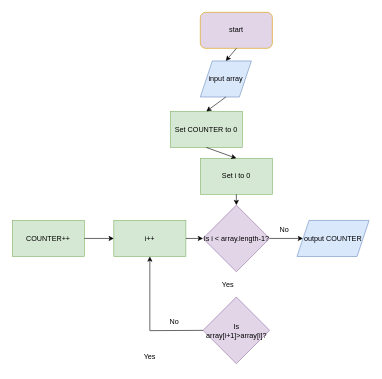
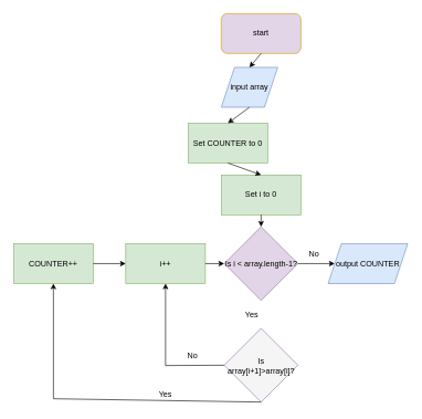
  <mxCell id="0" />
  <mxCell id="1" parent="0" />
  <mxCell id="2" value="start" style="rounded=1;whiteSpace=wrap;html=1;fillColor=#e1d5e7;strokeColor=#d79b00;" parent="1" vertex="1"><mxGeometry x="333" y="20" width="120" height="60" as="geometry" /></mxCell>
  <mxCell id="3" value="input array" style="shape=parallelogram;perimeter=parallelogramPerimeter;whiteSpace=wrap;html=1;fixedSize=1;fillColor=#dae8fc;strokeColor=#6c8ebf;" parent="1" vertex="1"><mxGeometry x="333" y="101" width="85" height="60" as="geometry" /></mxCell>
  <mxCell id="4" value="Set i to 0" style="rounded=0;whiteSpace=wrap;html=1;fillColor=#d5e8d4;strokeColor=#82b366;" parent="1" vertex="1"><mxGeometry x="333" y="263" width="120" height="60" as="geometry" /></mxCell>
  <mxCell id="5" value="Set COUNTER to 0" style="rounded=0;whiteSpace=wrap;html=1;fillColor=#d5e8d4;strokeColor=#82b366;" parent="1" vertex="1"><mxGeometry x="283" y="185" width="120" height="60" as="geometry" /></mxCell>
  <mxCell id="6" value="" style="endArrow=classic;html=1;rounded=0;exitX=0.5;exitY=1;exitDx=0;exitDy=0;entryX=0.5;entryY=0;entryDx=0;entryDy=0;" parent="1" source="2" target="3" edge="1"><mxGeometry width="50" height="50" relative="1" as="geometry"><mxPoint x="392" y="382" as="sourcePoint" /><mxPoint x="442" y="332" as="targetPoint" /></mxGeometry></mxCell>
  <mxCell id="7" value="" style="endArrow=classic;html=1;rounded=0;exitX=0.5;exitY=1;exitDx=0;exitDy=0;entryX=0.5;entryY=0;entryDx=0;entryDy=0;" parent="1" source="3" target="5" edge="1"><mxGeometry width="50" height="50" relative="1" as="geometry"><mxPoint x="405" y="94" as="sourcePoint" /><mxPoint x="405" y="117" as="targetPoint" /></mxGeometry></mxCell>
  <mxCell id="8" value="Is i &amp;lt; array.length-1?" style="rhombus;whiteSpace=wrap;html=1;fillColor=#e1d5e7;strokeColor=#9673a6;" parent="1" vertex="1"><mxGeometry x="337.5" y="341" width="111" height="111" as="geometry" /></mxCell>
  <mxCell id="9" value="" style="endArrow=classic;html=1;rounded=0;entryX=0.5;entryY=0;entryDx=0;entryDy=0;" parent="1" source="4" target="8" edge="1"><mxGeometry width="50" height="50" relative="1" as="geometry"><mxPoint x="392.5" y="326" as="sourcePoint" /><mxPoint x="393" y="367" as="targetPoint" /></mxGeometry></mxCell>
  <mxCell id="10" value="" style="endArrow=classic;html=1;rounded=0;exitX=1;exitY=0.5;exitDx=0;exitDy=0;entryX=0;entryY=0.5;entryDx=0;entryDy=0;" parent="1" source="8" target="11" edge="1"><mxGeometry width="50" height="50" relative="1" as="geometry"><mxPoint x="288" y="336" as="sourcePoint" /><mxPoint x="492" y="397" as="targetPoint" /></mxGeometry></mxCell>
  <mxCell id="11" value="output COUNTER" style="shape=parallelogram;perimeter=parallelogramPerimeter;whiteSpace=wrap;html=1;fixedSize=1;fillColor=#dae8fc;strokeColor=#6c8ebf;" parent="1" vertex="1"><mxGeometry x="494" y="366.5" width="120" height="60" as="geometry" /></mxCell>
  <mxCell id="12" value="No" style="text;html=1;strokeColor=none;fillColor=none;align=center;verticalAlign=middle;whiteSpace=wrap;rounded=0;" parent="1" vertex="1"><mxGeometry x="443" y="366.5" width="60" height="30" as="geometry" /></mxCell>
- <mxCell id="13" value="Is array[i+1]&amp;gt;array[i]?" style="rhombus;whiteSpace=wrap;html=1;fillColor=#e1d5e7;strokeColor=#9673a6;" parent="1" vertex="1"><mxGeometry x="337.5" y="494" width="111" height="111" as="geometry" /></mxCell>
+ <mxCell id="13" value="Is array[i+1]&amp;gt;array[i]?" style="rhombus;whiteSpace=wrap;html=1;fillColor=#f5f5f5;strokeColor=#9673a6;" parent="1" vertex="1"><mxGeometry x="337.5" y="494" width="111" height="111" as="geometry" /></mxCell>
  <mxCell id="14" value="Yes" style="text;html=1;strokeColor=none;fillColor=none;align=center;verticalAlign=middle;whiteSpace=wrap;rounded=0;" parent="1" vertex="1"><mxGeometry x="349" y="459" width="60" height="30" as="geometry" /></mxCell>
+ <mxCell id="15" value="" style="endArrow=classic;html=1;rounded=0;exitX=0.5;exitY=1;exitDx=0;exitDy=0;entryX=0.5;entryY=1;entryDx=0;entryDy=0;" parent="1" source="13" target="16" edge="1"><mxGeometry width="50" height="50" relative="1" as="geometry"><mxPoint x="413" y="343" as="sourcePoint" /><mxPoint x="265" y="550" as="targetPoint" /><Array as="points"><mxPoint x="80" y="600" /></Array></mxGeometry></mxCell>
  <mxCell id="16" value="COUNTER++" style="rounded=0;whiteSpace=wrap;html=1;fillColor=#d5e8d4;strokeColor=#82b366;" parent="1" vertex="1"><mxGeometry x="20" y="366.5" width="120" height="60" as="geometry" /></mxCell>
  <mxCell id="17" value="" style="endArrow=classic;html=1;rounded=0;exitX=0.5;exitY=1;exitDx=0;exitDy=0;entryX=0.5;entryY=0;entryDx=0;entryDy=0;" parent="1" source="5" target="4" edge="1"><mxGeometry width="50" height="50" relative="1" as="geometry"><mxPoint x="403" y="171" as="sourcePoint" /><mxPoint x="403" y="195" as="targetPoint" /></mxGeometry></mxCell>
  <mxCell id="18" value="Yes" style="text;html=1;strokeColor=none;fillColor=none;align=center;verticalAlign=middle;whiteSpace=wrap;rounded=0;" parent="1" vertex="1"><mxGeometry x="219" y="579" width="60" height="30" as="geometry" /></mxCell>
  <mxCell id="19" value="No" style="text;html=1;strokeColor=none;fillColor=none;align=center;verticalAlign=middle;whiteSpace=wrap;rounded=0;" parent="1" vertex="1"><mxGeometry x="260" y="520" width="60" height="30" as="geometry" /></mxCell>
  <mxCell id="20" value="i++" style="rounded=0;whiteSpace=wrap;html=1;fillColor=#d5e8d4;strokeColor=#82b366;" parent="1" vertex="1"><mxGeometry x="189" y="366.5" width="120" height="60" as="geometry" /></mxCell>
  <mxCell id="21" value="" style="endArrow=classic;html=1;rounded=0;entryX=0.5;entryY=1;entryDx=0;entryDy=0;exitX=0;exitY=0.5;exitDx=0;exitDy=0;" parent="1" source="13" target="20" edge="1"><mxGeometry width="50" height="50" relative="1" as="geometry"><mxPoint x="259.44" y="520" as="sourcePoint" /><mxPoint x="259.44" y="450" as="targetPoint" /><Array as="points"><mxPoint x="249" y="550" /></Array></mxGeometry></mxCell>
  <mxCell id="22" value="" style="endArrow=classic;html=1;rounded=0;exitX=1;exitY=0.5;exitDx=0;exitDy=0;entryX=0;entryY=0.5;entryDx=0;entryDy=0;" parent="1" source="16" target="20" edge="1"><mxGeometry width="50" height="50" relative="1" as="geometry"><mxPoint x="210" y="480" as="sourcePoint" /><mxPoint x="260" y="430" as="targetPoint" /></mxGeometry></mxCell>
  <mxCell id="23" value="" style="endArrow=classic;html=1;rounded=0;exitX=1;exitY=0.5;exitDx=0;exitDy=0;" parent="1" source="20" target="8" edge="1"><mxGeometry width="50" height="50" relative="1" as="geometry"><mxPoint x="150" y="406.5" as="sourcePoint" /><mxPoint x="199" y="406.5" as="targetPoint" /></mxGeometry></mxCell>
